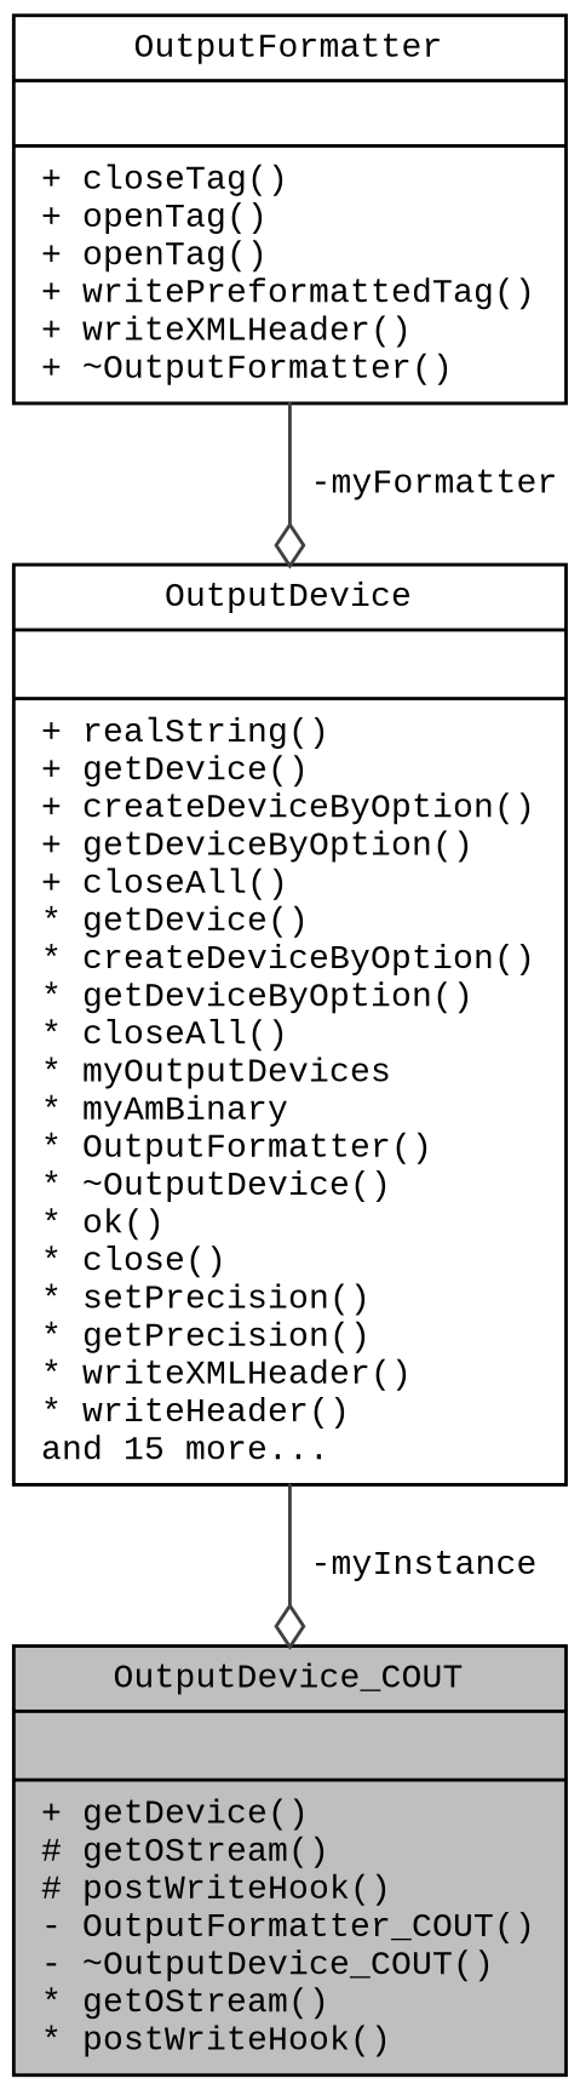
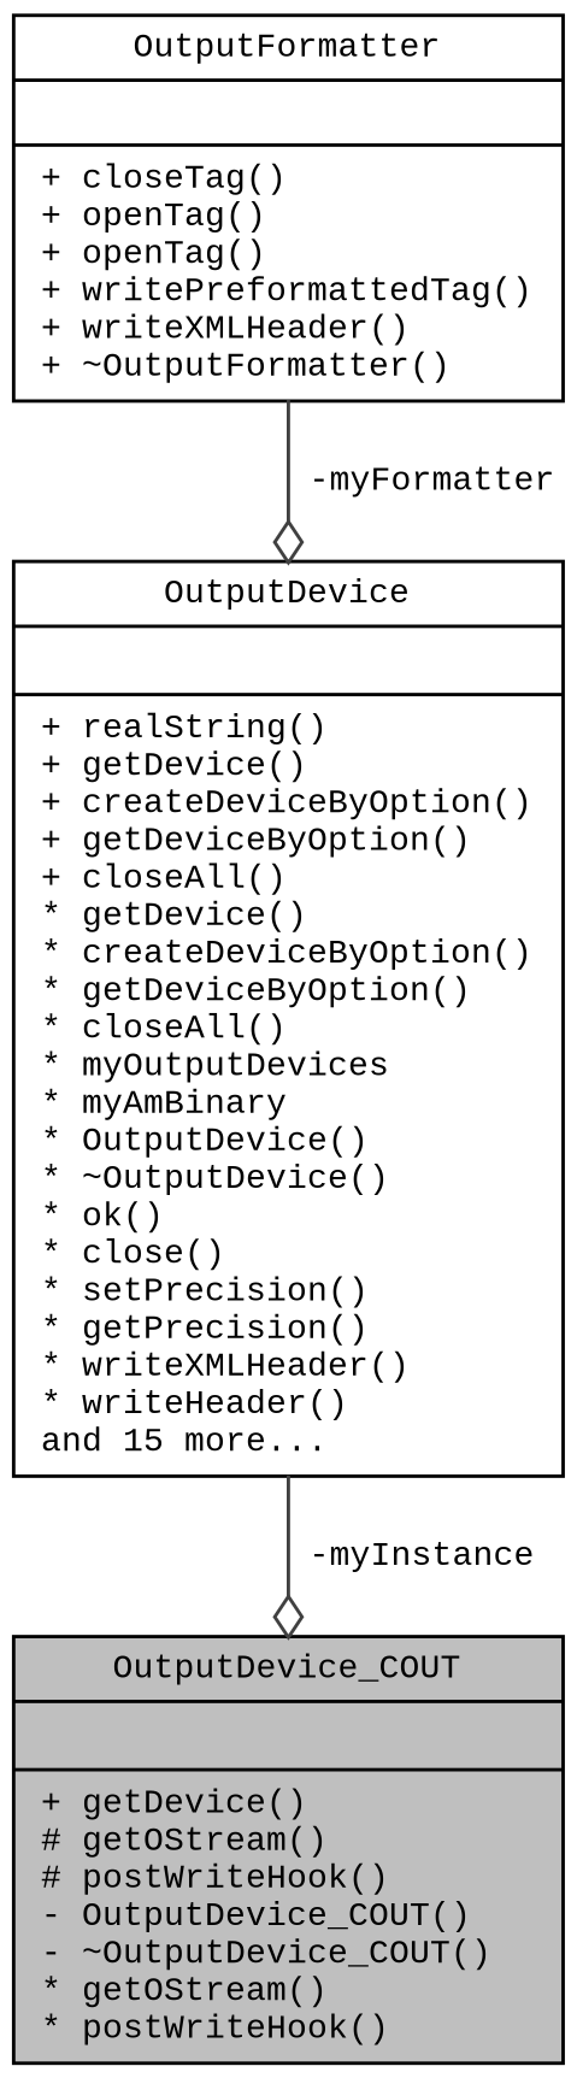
  digraph {
    fontname="Liberation Mono"
    node [color=black fillcolor=white fontname="Liberation Mono" fontsize=10 shape=record style=filled]
    edge [arrowhead=odiamond color=grey25 fontname="Liberation Mono" fontsize=10 labelfontname=Helvetica labelfontsize=10 style=solid]
-   n1 [fillcolor=grey75 fontcolor=black height=0.2 label="{OutputDevice_COUT\n||+ getDevice()\l# getOStream()\l# postWriteHook()\l- OutputFormatter_COUT()\l- ~OutputDevice_COUT()\l* getOStream()\l* postWriteHook()\l}" width=0.4]
-   n2 [height=0.2 label="{OutputDevice\n||+ realString()\l+ getDevice()\l+ createDeviceByOption()\l+ getDeviceByOption()\l+ closeAll()\l* getDevice()\l* createDeviceByOption()\l* getDeviceByOption()\l* closeAll()\l* myOutputDevices\l* myAmBinary\l* OutputFormatter()\l* ~OutputDevice()\l* ok()\l* close()\l* setPrecision()\l* getPrecision()\l* writeXMLHeader()\l* writeHeader()\land 15 more...\l}" width=0.4]
+   n1 [fillcolor=grey75 fontcolor=black height=0.2 label="{OutputDevice_COUT\n||+ getDevice()\l# getOStream()\l# postWriteHook()\l- OutputDevice_COUT()\l- ~OutputDevice_COUT()\l* getOStream()\l* postWriteHook()\l}" width=0.4]
+   n2 [height=0.2 label="{OutputDevice\n||+ realString()\l+ getDevice()\l+ createDeviceByOption()\l+ getDeviceByOption()\l+ closeAll()\l* getDevice()\l* createDeviceByOption()\l* getDeviceByOption()\l* closeAll()\l* myOutputDevices\l* myAmBinary\l* OutputDevice()\l* ~OutputDevice()\l* ok()\l* close()\l* setPrecision()\l* getPrecision()\l* writeXMLHeader()\l* writeHeader()\land 15 more...\l}" width=0.4]
    n3 [height=0.2 label="{OutputFormatter\n||+ closeTag()\l+ openTag()\l+ openTag()\l+ writePreformattedTag()\l+ writeXMLHeader()\l+ ~OutputFormatter()\l}" width=0.4]
    n2 -> n1 [label=" -myInstance"]
    n3 -> n2 [label=" -myFormatter"]
  }
